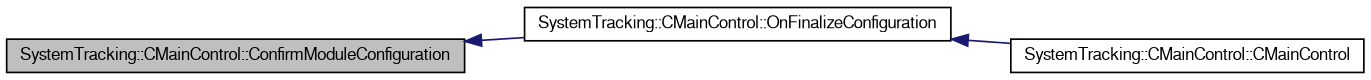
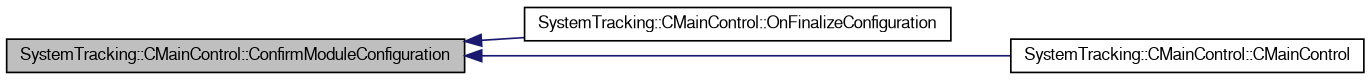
  digraph {
    rankdir=LR
    node [color=black fillcolor=white fontname=FreeSans fontsize=10 shape=record style=filled]
    edge [color=midnightblue dir=back fontname=FreeSans fontsize=10 labelfontname=FreeSans labelfontsize=10 style=solid]
    n1 [fillcolor=grey75 fontcolor=black height=0.2 label="SystemTracking::CMainControl::ConfirmModuleConfiguration" width=0.4]
    n2 [height=0.2 label="SystemTracking::CMainControl::OnFinalizeConfiguration" width=0.4]
    n3 [height=0.2 label="SystemTracking::CMainControl::CMainControl" width=0.4]
    n1 -> n2
-   n2 -> n3
+   n1 -> n3
  }
